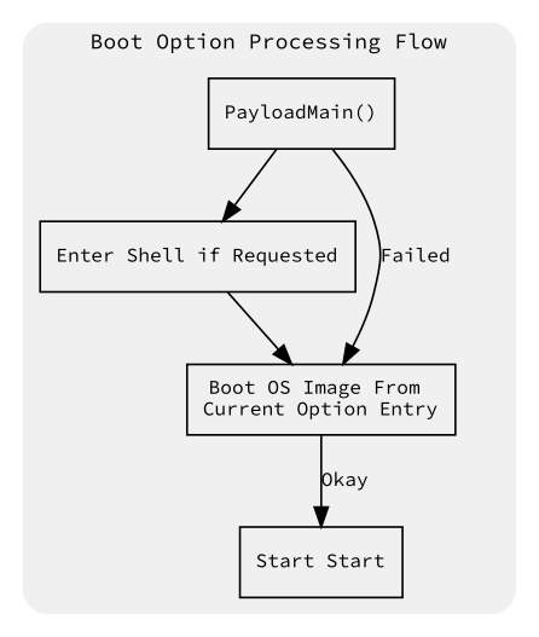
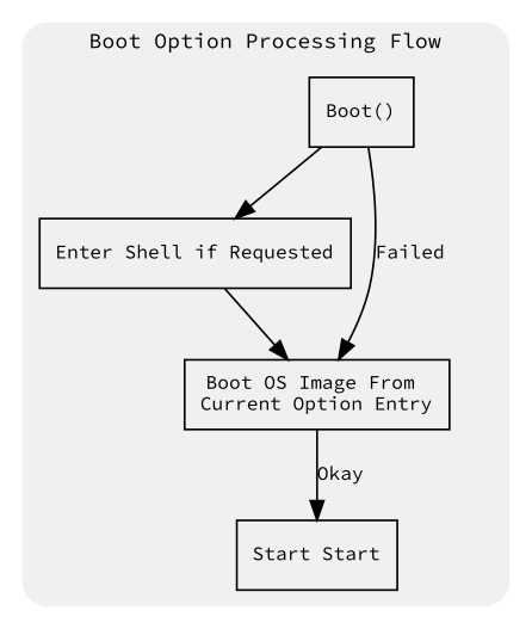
  digraph {
    compound=true
    fontname="Source Code Pro"
    node [fontname="Source Code Pro" fontsize=10 shape=rectangle]
    edge [fontname="Source Code Pro" fontsize=10]
-   "PayloadMain()"
+   "PayloadMain()" [label="Boot()"]
    "Enter Shell if Requested"
    "Boot OS Image From \nCurrent Option Entry"
    n4 [label="Start Start"]
    subgraph cluster_1 {
      color="#F0F0F0"
      fontsize=11
      label="Boot Option Processing Flow"
      style="filled,rounded"
      "PayloadMain()"
      "Enter Shell if Requested"
      "Boot OS Image From \nCurrent Option Entry"
      n4
    }
    "PayloadMain()" -> "Enter Shell if Requested"
    "PayloadMain()" -> "Boot OS Image From \nCurrent Option Entry" [label=Failed]
    "Enter Shell if Requested" -> "Boot OS Image From \nCurrent Option Entry"
    "Boot OS Image From \nCurrent Option Entry" -> n4 [label=Okay]
  }
